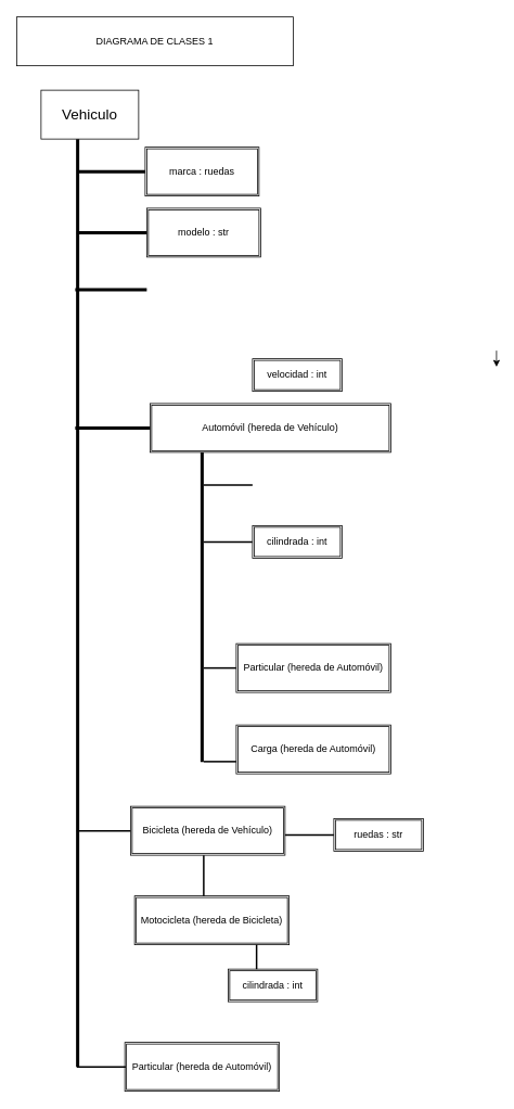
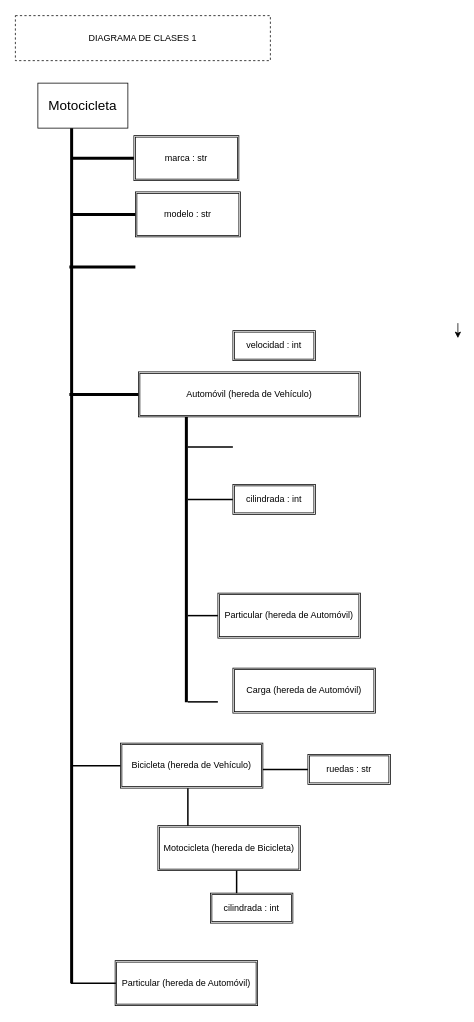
  <mxCell id="0" />
  <mxCell id="1" parent="0" />
- <mxCell id="2" value="&lt;font style=&quot;font-size: 18px;&quot;&gt;Vehiculo&lt;/font&gt;" style="rounded=0;whiteSpace=wrap;html=1;" vertex="1" parent="1"><mxGeometry x="50" y="110" width="120" height="60" as="geometry" /></mxCell>
+ <mxCell id="2" value="&lt;font style=&quot;font-size: 18px;&quot;&gt;Motocicleta&lt;/font&gt;" style="rounded=0;whiteSpace=wrap;html=1;" vertex="1" parent="1"><mxGeometry x="50" y="110" width="120" height="60" as="geometry" /></mxCell>
  <mxCell id="3" value="" style="line;strokeWidth=4;direction=south;html=1;perimeter=backbonePerimeter;points=[];outlineConnect=0;rotation=90;" vertex="1" parent="1"><mxGeometry x="134" y="166.25" width="10" height="87.5" as="geometry" /></mxCell>
  <mxCell id="4" value="" style="line;strokeWidth=4;direction=south;html=1;perimeter=backbonePerimeter;points=[];outlineConnect=0;" vertex="1" parent="1"><mxGeometry x="90" y="170" width="10" height="1140" as="geometry" /></mxCell>
  <mxCell id="5" value="" style="line;strokeWidth=4;html=1;perimeter=backbonePerimeter;points=[];outlineConnect=0;" vertex="1" parent="1"><mxGeometry x="94" y="280" width="90" height="10" as="geometry" /></mxCell>
  <mxCell id="6" value="" style="line;strokeWidth=4;html=1;perimeter=backbonePerimeter;points=[];outlineConnect=0;" vertex="1" parent="1"><mxGeometry x="92" y="350" width="88" height="10" as="geometry" /></mxCell>
- <mxCell id="7" value="marca : ruedas" style="shape=ext;double=1;rounded=0;whiteSpace=wrap;html=1;" vertex="1" parent="1"><mxGeometry x="178" width="140" height="60" as="geometry" y="180" /></mxCell>
+ <mxCell id="7" value="marca : str" style="shape=ext;double=1;rounded=0;whiteSpace=wrap;html=1;" vertex="1" parent="1"><mxGeometry x="178" width="140" height="60" as="geometry" y="180" /></mxCell>
  <mxCell id="8" value="modelo : str" style="shape=ext;double=1;rounded=0;whiteSpace=wrap;html=1;" vertex="1" parent="1"><mxGeometry x="180" y="255" width="140" height="60" as="geometry" /></mxCell>
  <mxCell id="9" value="" style="line;strokeWidth=4;html=1;perimeter=backbonePerimeter;points=[];outlineConnect=0;" vertex="1" parent="1"><mxGeometry x="92" y="520" width="98" height="10" as="geometry" /></mxCell>
  <mxCell id="10" style="edgeStyle=orthogonalEdgeStyle;rounded=0;orthogonalLoop=1;jettySize=auto;html=1;" edge="1" parent="1"><mxGeometry relative="1" as="geometry"><mxPoint x="610" y="430" as="sourcePoint" /><mxPoint x="610" y="450" as="targetPoint" /></mxGeometry></mxCell>
  <mxCell id="11" value="Automóvil (hereda de Vehículo)" style="shape=ext;double=1;rounded=0;whiteSpace=wrap;html=1;" vertex="1" parent="1"><mxGeometry x="184" y="495" width="296" height="60" as="geometry" /></mxCell>
  <mxCell id="12" value="" style="line;strokeWidth=4;html=1;perimeter=backbonePerimeter;points=[];outlineConnect=0;rotation=90;" vertex="1" parent="1"><mxGeometry x="57.76" y="740.25" width="380.48" height="10" as="geometry" /></mxCell>
  <mxCell id="13" value="" style="line;strokeWidth=2;html=1;" vertex="1" parent="1"><mxGeometry x="250" y="590" width="60" height="10" as="geometry" /></mxCell>
  <mxCell id="14" value="" style="line;strokeWidth=2;html=1;" vertex="1" parent="1"><mxGeometry x="250" y="660" width="60" height="10" as="geometry" /></mxCell>
  <mxCell id="15" value="velocidad : int" style="shape=ext;double=1;rounded=0;whiteSpace=wrap;html=1;" vertex="1" parent="1"><mxGeometry x="310" y="440" width="110" height="40" as="geometry" /></mxCell>
  <mxCell id="16" value="cilindrada : int" style="shape=ext;double=1;rounded=0;whiteSpace=wrap;html=1;" vertex="1" parent="1"><mxGeometry x="310" y="645" width="110" height="40" as="geometry" /></mxCell>
  <mxCell id="17" value="Particular (hereda de Automóvil)" style="shape=ext;double=1;rounded=0;whiteSpace=wrap;html=1;" vertex="1" parent="1"><mxGeometry x="290" y="790" width="190" height="60" as="geometry" /></mxCell>
  <mxCell id="18" value="" style="line;strokeWidth=2;html=1;" vertex="1" parent="1"><mxGeometry x="250" y="815" width="40" height="10" as="geometry" /></mxCell>
- <mxCell id="19" value="Carga (hereda de Automóvil)" style="shape=ext;double=1;rounded=0;whiteSpace=wrap;html=1;" vertex="1" parent="1"><mxGeometry x="290" y="890" width="190" height="60" as="geometry" /></mxCell>
+ <mxCell id="19" value="Carga (hereda de Automóvil)" style="shape=ext;double=1;rounded=0;whiteSpace=wrap;html=1;" vertex="1" parent="1"><mxGeometry x="310" y="890" width="190" height="60" as="geometry" /></mxCell>
  <mxCell id="20" value="" style="line;strokeWidth=2;html=1;" vertex="1" parent="1"><mxGeometry x="250" y="930" width="40" height="10" as="geometry" /></mxCell>
  <mxCell id="21" value="Bicicleta (hereda de Vehículo)" style="shape=ext;double=1;rounded=0;whiteSpace=wrap;html=1;" vertex="1" parent="1"><mxGeometry x="160" y="990" width="190" height="60" as="geometry" /></mxCell>
  <mxCell id="22" value="" style="line;strokeWidth=2;html=1;" vertex="1" parent="1"><mxGeometry x="94" y="1015" width="66" height="10" as="geometry" /></mxCell>
- <mxCell id="23" value="Motocicleta (hereda de Bicicleta)" style="shape=ext;double=1;rounded=0;whiteSpace=wrap;html=1;" vertex="1" parent="1"><mxGeometry x="165" y="1100" width="190" height="60" as="geometry" /></mxCell>
+ <mxCell id="23" value="Motocicleta (hereda de Bicicleta)" style="shape=ext;double=1;rounded=0;whiteSpace=wrap;html=1;" vertex="1" parent="1"><mxGeometry x="210" y="1100" width="190" height="60" as="geometry" /></mxCell>
  <mxCell id="24" value="" style="line;strokeWidth=2;html=1;rotation=90;" vertex="1" parent="1"><mxGeometry x="225" y="1070" width="50" height="10" as="geometry" /></mxCell>
  <mxCell id="25" value="cilindrada : int" style="shape=ext;double=1;rounded=0;whiteSpace=wrap;html=1;" vertex="1" parent="1"><mxGeometry x="280" y="1190" width="110" height="40" as="geometry" /></mxCell>
  <mxCell id="26" value="" style="line;strokeWidth=2;html=1;rotation=90;" vertex="1" parent="1"><mxGeometry x="300" y="1170" width="30" height="10" as="geometry" /></mxCell>
- <mxCell id="27" value="DIAGRAMA DE CLASES 1" style="whiteSpace=wrap;html=1;" vertex="1" parent="1"><mxGeometry x="20" y="20" width="340" height="60" as="geometry" /></mxCell>
+ <mxCell id="27" value="DIAGRAMA DE CLASES 1" style="whiteSpace=wrap;html=1;dashed=1;" vertex="1" parent="1"><mxGeometry x="20" y="20" width="340" height="60" as="geometry" /></mxCell>
  <mxCell id="28" value="Particular (hereda de Automóvil)" style="shape=ext;double=1;rounded=0;whiteSpace=wrap;html=1;" vertex="1" parent="1"><mxGeometry x="153" y="1280" width="190" height="60" as="geometry" /></mxCell>
  <mxCell id="29" value="" style="line;strokeWidth=2;html=1;" vertex="1" parent="1"><mxGeometry x="94" y="1305" width="60" height="10" as="geometry" /></mxCell>
  <mxCell id="30" value="" style="line;strokeWidth=2;html=1;" vertex="1" parent="1"><mxGeometry x="350" y="1020" width="66" height="10" as="geometry" /></mxCell>
  <mxCell id="31" value="ruedas : str" style="shape=ext;double=1;rounded=0;whiteSpace=wrap;html=1;" vertex="1" parent="1"><mxGeometry x="410" y="1005" width="110" height="40" as="geometry" /></mxCell>
